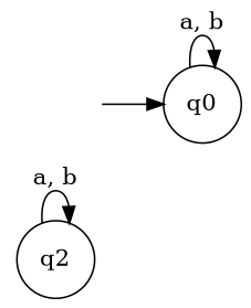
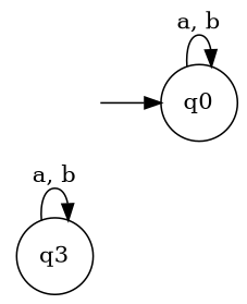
  digraph {
    rankdir=LR
    node [shape=circle]
-   q2
+   q2 [label=q3]
    _nil [style=invis shape=""]
    q0
    q2 -> q2 [label="a, b"]
    _nil -> q0
    q0 -> q0 [label="a, b"]
  }
